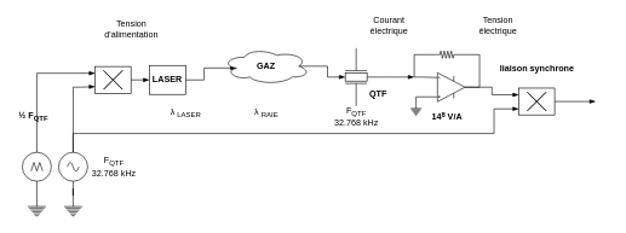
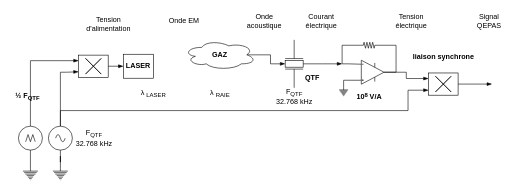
  <mxCell id="0" />
  <mxCell id="1" parent="0" />
- <mxCell id="2" style="edgeStyle=orthogonalEdgeStyle;rounded=0;orthogonalLoop=1;jettySize=auto;html=1;entryX=0.16;entryY=0.55;entryDx=0;entryDy=0;entryPerimeter=0;endArrow=blockThin;endFill=1;" edge="1" parent="1" source="3" target="6"><mxGeometry relative="1" as="geometry" /></mxCell>
  <mxCell id="3" value="&lt;b&gt;LASER&lt;/b&gt;" style="rounded=0;whiteSpace=wrap;html=1;" vertex="1" parent="1"><mxGeometry x="205" y="90" width="50" height="40" as="geometry" /></mxCell>
  <mxCell id="4" value="" style="pointerEvents=1;verticalLabelPosition=bottom;shadow=0;dashed=0;align=center;html=1;verticalAlign=top;shape=mxgraph.electrical.signal_sources.protective_earth;rotation=0;" vertex="1" parent="1"><mxGeometry x="87.5" y="280" width="25" height="20" as="geometry" /></mxCell>
  <mxCell id="5" style="edgeStyle=orthogonalEdgeStyle;rounded=0;orthogonalLoop=1;jettySize=auto;html=1;exitX=0.875;exitY=0.5;exitDx=0;exitDy=0;exitPerimeter=0;endArrow=blockThin;endFill=1;" edge="1" parent="1" source="6" target="12"><mxGeometry relative="1" as="geometry" /></mxCell>
  <mxCell id="6" value="&lt;b&gt;GAZ&lt;/b&gt;" style="ellipse;shape=cloud;whiteSpace=wrap;html=1;" vertex="1" parent="1"><mxGeometry x="306" y="66" width="120" height="50" as="geometry" /></mxCell>
  <mxCell id="7" value="&lt;div align=&quot;center&quot;&gt;Tension&lt;/div&gt;&lt;div align=&quot;center&quot;&gt;d'alimentation&lt;/div&gt;" style="text;html=1;align=center;verticalAlign=middle;resizable=0;points=[];autosize=1;strokeColor=none;fillColor=none;" vertex="1" parent="1"><mxGeometry x="135" y="25" width="90" height="30" as="geometry" /></mxCell>
  <mxCell id="8" value="&lt;span&gt;λ &lt;sub&gt;LASER&lt;/sub&gt;&lt;/span&gt;" style="text;html=1;align=center;verticalAlign=middle;resizable=0;points=[];autosize=1;strokeColor=none;fillColor=none;" vertex="1" parent="1"><mxGeometry x="225" y="146" width="60" height="20" as="geometry" /></mxCell>
  <mxCell id="9" value="&lt;span&gt;λ &lt;sub&gt;RAIE&lt;/sub&gt;&lt;/span&gt;" style="text;html=1;align=center;verticalAlign=middle;resizable=0;points=[];autosize=1;strokeColor=none;fillColor=none;" vertex="1" parent="1"><mxGeometry x="341" y="146" width="50" height="20" as="geometry" /></mxCell>
+ <mxCell id="10" value="Onde EM" style="text;html=1;align=center;verticalAlign=middle;resizable=0;points=[];autosize=1;strokeColor=none;fillColor=none;" vertex="1" parent="1"><mxGeometry x="271" y="25" width="70" height="20" as="geometry" /></mxCell>
  <mxCell id="11" style="edgeStyle=orthogonalEdgeStyle;rounded=0;orthogonalLoop=1;jettySize=auto;html=1;endArrow=blockThin;endFill=1;" edge="1" parent="1" source="12"><mxGeometry relative="1" as="geometry"><mxPoint x="570" y="106" as="targetPoint" /></mxGeometry></mxCell>
  <mxCell id="12" value="" style="pointerEvents=1;verticalLabelPosition=bottom;shadow=0;dashed=0;align=center;html=1;verticalAlign=top;shape=mxgraph.electrical.miscellaneous.crystal_1;rotation=90;" vertex="1" parent="1"><mxGeometry x="450" y="91" width="80" height="30" as="geometry" /></mxCell>
+ <mxCell id="13" value="&lt;div&gt;Onde&lt;/div&gt;&lt;div&gt;acoustique&lt;/div&gt;" style="text;html=1;align=center;verticalAlign=middle;resizable=0;points=[];autosize=1;strokeColor=none;fillColor=none;" vertex="1" parent="1"><mxGeometry x="400" y="20" width="80" height="30" as="geometry" /></mxCell>
  <mxCell id="14" style="edgeStyle=orthogonalEdgeStyle;rounded=0;orthogonalLoop=1;jettySize=auto;html=1;exitX=0;exitY=0.835;exitDx=0;exitDy=0;exitPerimeter=0;entryX=0.5;entryY=0;entryDx=0;entryDy=0;entryPerimeter=0;endArrow=none;endFill=0;" edge="1" parent="1" source="16" target="20"><mxGeometry relative="1" as="geometry" /></mxCell>
  <mxCell id="15" style="edgeStyle=orthogonalEdgeStyle;rounded=0;orthogonalLoop=1;jettySize=auto;html=1;exitX=1;exitY=0.5;exitDx=0;exitDy=0;exitPerimeter=0;entryX=0;entryY=0.25;entryDx=0;entryDy=0;endArrow=blockThin;endFill=1;" edge="1" parent="1" source="16" target="26"><mxGeometry relative="1" as="geometry" /></mxCell>
  <mxCell id="16" value="" style="verticalLabelPosition=bottom;shadow=0;dashed=0;align=center;html=1;verticalAlign=top;shape=mxgraph.electrical.abstract.operational_amp_1;" vertex="1" parent="1"><mxGeometry x="600" y="100" width="40" height="40" as="geometry" /></mxCell>
  <mxCell id="17" style="edgeStyle=orthogonalEdgeStyle;rounded=0;orthogonalLoop=1;jettySize=auto;html=1;entryX=0;entryY=0.165;entryDx=0;entryDy=0;entryPerimeter=0;endArrow=none;endFill=0;" edge="1" parent="1" source="19" target="16"><mxGeometry relative="1" as="geometry"><Array as="points"><mxPoint x="570" y="75" /><mxPoint x="570" y="106" /><mxPoint x="580" y="106" /></Array></mxGeometry></mxCell>
  <mxCell id="18" style="edgeStyle=orthogonalEdgeStyle;rounded=0;orthogonalLoop=1;jettySize=auto;html=1;exitX=1;exitY=0.5;exitDx=0;exitDy=0;exitPerimeter=0;entryX=1;entryY=0.5;entryDx=0;entryDy=0;entryPerimeter=0;endArrow=none;endFill=0;" edge="1" parent="1" source="19" target="16"><mxGeometry relative="1" as="geometry" /></mxCell>
  <mxCell id="19" value="" style="pointerEvents=1;verticalLabelPosition=bottom;shadow=0;dashed=0;align=center;html=1;verticalAlign=top;shape=mxgraph.electrical.resistors.resistor_2;" vertex="1" parent="1"><mxGeometry x="600" y="70" width="30" height="10" as="geometry" /></mxCell>
  <mxCell id="20" value="" style="pointerEvents=1;verticalLabelPosition=bottom;shadow=0;dashed=0;align=center;html=1;verticalAlign=top;shape=mxgraph.electrical.signal_sources.protective_earth;rotation=0;" vertex="1" parent="1"><mxGeometry x="565" y="146" width="15" height="14" as="geometry" /></mxCell>
- <mxCell id="21" value="&lt;b&gt;14&lt;sup&gt;8 &lt;/sup&gt;V/A&lt;br&gt;&lt;/b&gt;" style="text;html=1;align=center;verticalAlign=middle;resizable=0;points=[];autosize=1;strokeColor=none;fillColor=none;" vertex="1" parent="1"><mxGeometry x="585" y="150" width="60" height="20" as="geometry" /></mxCell>
+ <mxCell id="21" value="&lt;b&gt;10&lt;sup&gt;8 &lt;/sup&gt;V/A&lt;br&gt;&lt;/b&gt;" style="text;html=1;align=center;verticalAlign=middle;resizable=0;points=[];autosize=1;strokeColor=none;fillColor=none;" vertex="1" parent="1"><mxGeometry x="585" y="150" width="60" height="20" as="geometry" /></mxCell>
  <mxCell id="22" value="&lt;b&gt;QTF&lt;/b&gt;" style="text;html=1;align=center;verticalAlign=middle;resizable=0;points=[];autosize=1;strokeColor=none;fillColor=none;" vertex="1" parent="1"><mxGeometry x="500" y="120" width="40" height="20" as="geometry" /></mxCell>
  <mxCell id="23" value="&lt;div&gt;F&lt;sub&gt;QTF&lt;/sub&gt;&lt;/div&gt;&lt;div&gt;32.768 kHz&lt;/div&gt;" style="text;html=1;align=center;verticalAlign=middle;resizable=0;points=[];autosize=1;strokeColor=none;fillColor=none;" vertex="1" parent="1"><mxGeometry x="450" y="140" width="80" height="40" as="geometry" /></mxCell>
  <mxCell id="24" value="" style="group" connectable="0" vertex="1" parent="1"><mxGeometry x="712.57" y="113.57" width="52.43" height="52.43" as="geometry" /></mxCell>
  <mxCell id="25" value="" style="shape=cross;whiteSpace=wrap;html=1;size=0;rotation=45;" vertex="1" parent="24"><mxGeometry x="7.678" y="7.678" width="37.074" height="37.074" as="geometry" /></mxCell>
  <mxCell id="26" value="" style="rounded=0;whiteSpace=wrap;html=1;fillColor=none;" vertex="1" parent="24"><mxGeometry x="1.499" y="7.678" width="49.431" height="37.074" as="geometry" /></mxCell>
  <mxCell id="27" value="&lt;div&gt;Courant&lt;/div&gt;&lt;div&gt;électrique&lt;br&gt;&lt;/div&gt;" style="text;html=1;align=center;verticalAlign=middle;resizable=0;points=[];autosize=1;strokeColor=none;fillColor=none;" vertex="1" parent="1"><mxGeometry x="500" y="20" width="70" height="30" as="geometry" /></mxCell>
  <mxCell id="28" value="&lt;div&gt;Tension&lt;/div&gt;&lt;div&gt;électrique&lt;/div&gt;" style="text;html=1;align=center;verticalAlign=middle;resizable=0;points=[];autosize=1;strokeColor=none;fillColor=none;" vertex="1" parent="1"><mxGeometry x="650" y="20" width="70" height="30" as="geometry" /></mxCell>
  <mxCell id="29" style="edgeStyle=orthogonalEdgeStyle;rounded=0;orthogonalLoop=1;jettySize=auto;html=1;endArrow=blockThin;endFill=1;" edge="1" parent="1" source="26"><mxGeometry relative="1" as="geometry"><mxPoint x="820" y="139.785" as="targetPoint" /></mxGeometry></mxCell>
+ <mxCell id="30" value="&lt;div&gt;Signal&lt;/div&gt;&lt;div&gt;QEPAS&lt;br&gt;&lt;/div&gt;" style="text;html=1;align=center;verticalAlign=middle;resizable=0;points=[];autosize=1;strokeColor=none;fillColor=none;" vertex="1" parent="1"><mxGeometry x="790" y="20" width="50" height="30" as="geometry" /></mxCell>
  <mxCell id="31" value="&lt;b&gt;liaison synchrone&lt;br&gt;&lt;/b&gt;" style="text;html=1;align=center;verticalAlign=middle;resizable=0;points=[];autosize=1;strokeColor=none;fillColor=none;" vertex="1" parent="1"><mxGeometry x="678.79" y="83.57" width="120" height="20" as="geometry" /></mxCell>
  <mxCell id="32" value="" style="group" connectable="0" vertex="1" parent="1"><mxGeometry x="128.78" y="83.78" width="67.68" height="166.22" as="geometry" /></mxCell>
  <mxCell id="33" value="" style="shape=cross;whiteSpace=wrap;html=1;size=0;rotation=45;" vertex="1" parent="32"><mxGeometry x="7.678" y="7.678" width="37.074" height="37.074" as="geometry" /></mxCell>
  <mxCell id="34" value="" style="rounded=0;whiteSpace=wrap;html=1;fillColor=none;" vertex="1" parent="32"><mxGeometry x="1.499" y="7.678" width="49.431" height="37.074" as="geometry" /></mxCell>
  <mxCell id="35" value="&lt;div&gt;F&lt;sub&gt;QTF&lt;/sub&gt;&lt;/div&gt;&lt;div&gt;32.768 kHz&lt;/div&gt;" style="text;html=1;align=center;verticalAlign=middle;resizable=0;points=[];autosize=1;strokeColor=none;fillColor=none;" vertex="1" parent="32"><mxGeometry x="-12.32" y="126.22" width="80" height="40" as="geometry" /></mxCell>
  <mxCell id="36" style="edgeStyle=orthogonalEdgeStyle;rounded=0;orthogonalLoop=1;jettySize=auto;html=1;exitX=1;exitY=0.5;exitDx=0;exitDy=0;entryX=0;entryY=0.5;entryDx=0;entryDy=0;endArrow=blockThin;endFill=1;" edge="1" parent="1" source="34" target="3"><mxGeometry relative="1" as="geometry" /></mxCell>
  <mxCell id="37" style="edgeStyle=orthogonalEdgeStyle;rounded=0;orthogonalLoop=1;jettySize=auto;html=1;entryX=0;entryY=0.75;entryDx=0;entryDy=0;endArrow=blockThin;endFill=1;" edge="1" parent="1" source="40" target="34"><mxGeometry relative="1" as="geometry"><Array as="points"><mxPoint x="100" y="120" /><mxPoint x="110" y="120" /></Array></mxGeometry></mxCell>
  <mxCell id="38" style="edgeStyle=orthogonalEdgeStyle;rounded=0;orthogonalLoop=1;jettySize=auto;html=1;entryX=0.5;entryY=0;entryDx=0;entryDy=0;entryPerimeter=0;endArrow=none;endFill=0;" edge="1" parent="1" source="40" target="4"><mxGeometry relative="1" as="geometry" /></mxCell>
  <mxCell id="39" style="edgeStyle=orthogonalEdgeStyle;rounded=0;orthogonalLoop=1;jettySize=auto;html=1;exitX=0.5;exitY=0;exitDx=0;exitDy=0;exitPerimeter=0;endArrow=blockThin;endFill=1;" edge="1" parent="1" source="40" target="26"><mxGeometry relative="1" as="geometry"><Array as="points"><mxPoint x="100" y="184" /><mxPoint x="680" y="184" /><mxPoint x="680" y="150" /></Array></mxGeometry></mxCell>
  <mxCell id="40" value="" style="pointerEvents=1;verticalLabelPosition=bottom;shadow=0;dashed=0;align=center;html=1;verticalAlign=top;shape=mxgraph.electrical.signal_sources.source;aspect=fixed;points=[[0.5,0,0],[1,0.5,0],[0.5,1,0],[0,0.5,0]];elSignalType=ac;fillColor=none;" vertex="1" parent="1"><mxGeometry x="80" y="210" width="40" height="40" as="geometry" /></mxCell>
  <mxCell id="41" style="edgeStyle=orthogonalEdgeStyle;rounded=0;orthogonalLoop=1;jettySize=auto;html=1;exitX=0.5;exitY=0;exitDx=0;exitDy=0;exitPerimeter=0;entryX=0;entryY=0.25;entryDx=0;entryDy=0;endArrow=blockThin;endFill=1;" edge="1" parent="1" source="42" target="34"><mxGeometry relative="1" as="geometry" /></mxCell>
  <mxCell id="42" value="" style="pointerEvents=1;verticalLabelPosition=bottom;shadow=0;dashed=0;align=center;html=1;verticalAlign=top;shape=mxgraph.electrical.signal_sources.source;aspect=fixed;points=[[0.5,0,0],[1,0.5,0],[0.5,1,0],[0,0.5,0]];elSignalType=triangular;fillColor=none;" vertex="1" parent="1"><mxGeometry x="30" y="210" width="40" height="40" as="geometry" /></mxCell>
  <mxCell id="43" style="edgeStyle=orthogonalEdgeStyle;rounded=0;orthogonalLoop=1;jettySize=auto;html=1;exitX=0.5;exitY=0;exitDx=0;exitDy=0;exitPerimeter=0;entryX=0.5;entryY=1;entryDx=0;entryDy=0;entryPerimeter=0;endArrow=none;endFill=0;" edge="1" parent="1" source="44" target="42"><mxGeometry relative="1" as="geometry" /></mxCell>
  <mxCell id="44" value="" style="pointerEvents=1;verticalLabelPosition=bottom;shadow=0;dashed=0;align=center;html=1;verticalAlign=top;shape=mxgraph.electrical.signal_sources.protective_earth;rotation=0;" vertex="1" parent="1"><mxGeometry x="37.5" y="280" width="25" height="20" as="geometry" /></mxCell>
  <mxCell id="45" value="&lt;b&gt;½ F&lt;sub&gt;QTF&lt;/sub&gt;&lt;/b&gt;" style="text;html=1;align=center;verticalAlign=middle;resizable=0;points=[];autosize=1;strokeColor=none;fillColor=none;" vertex="1" parent="1"><mxGeometry x="20" y="150" width="50" height="20" as="geometry" /></mxCell>
